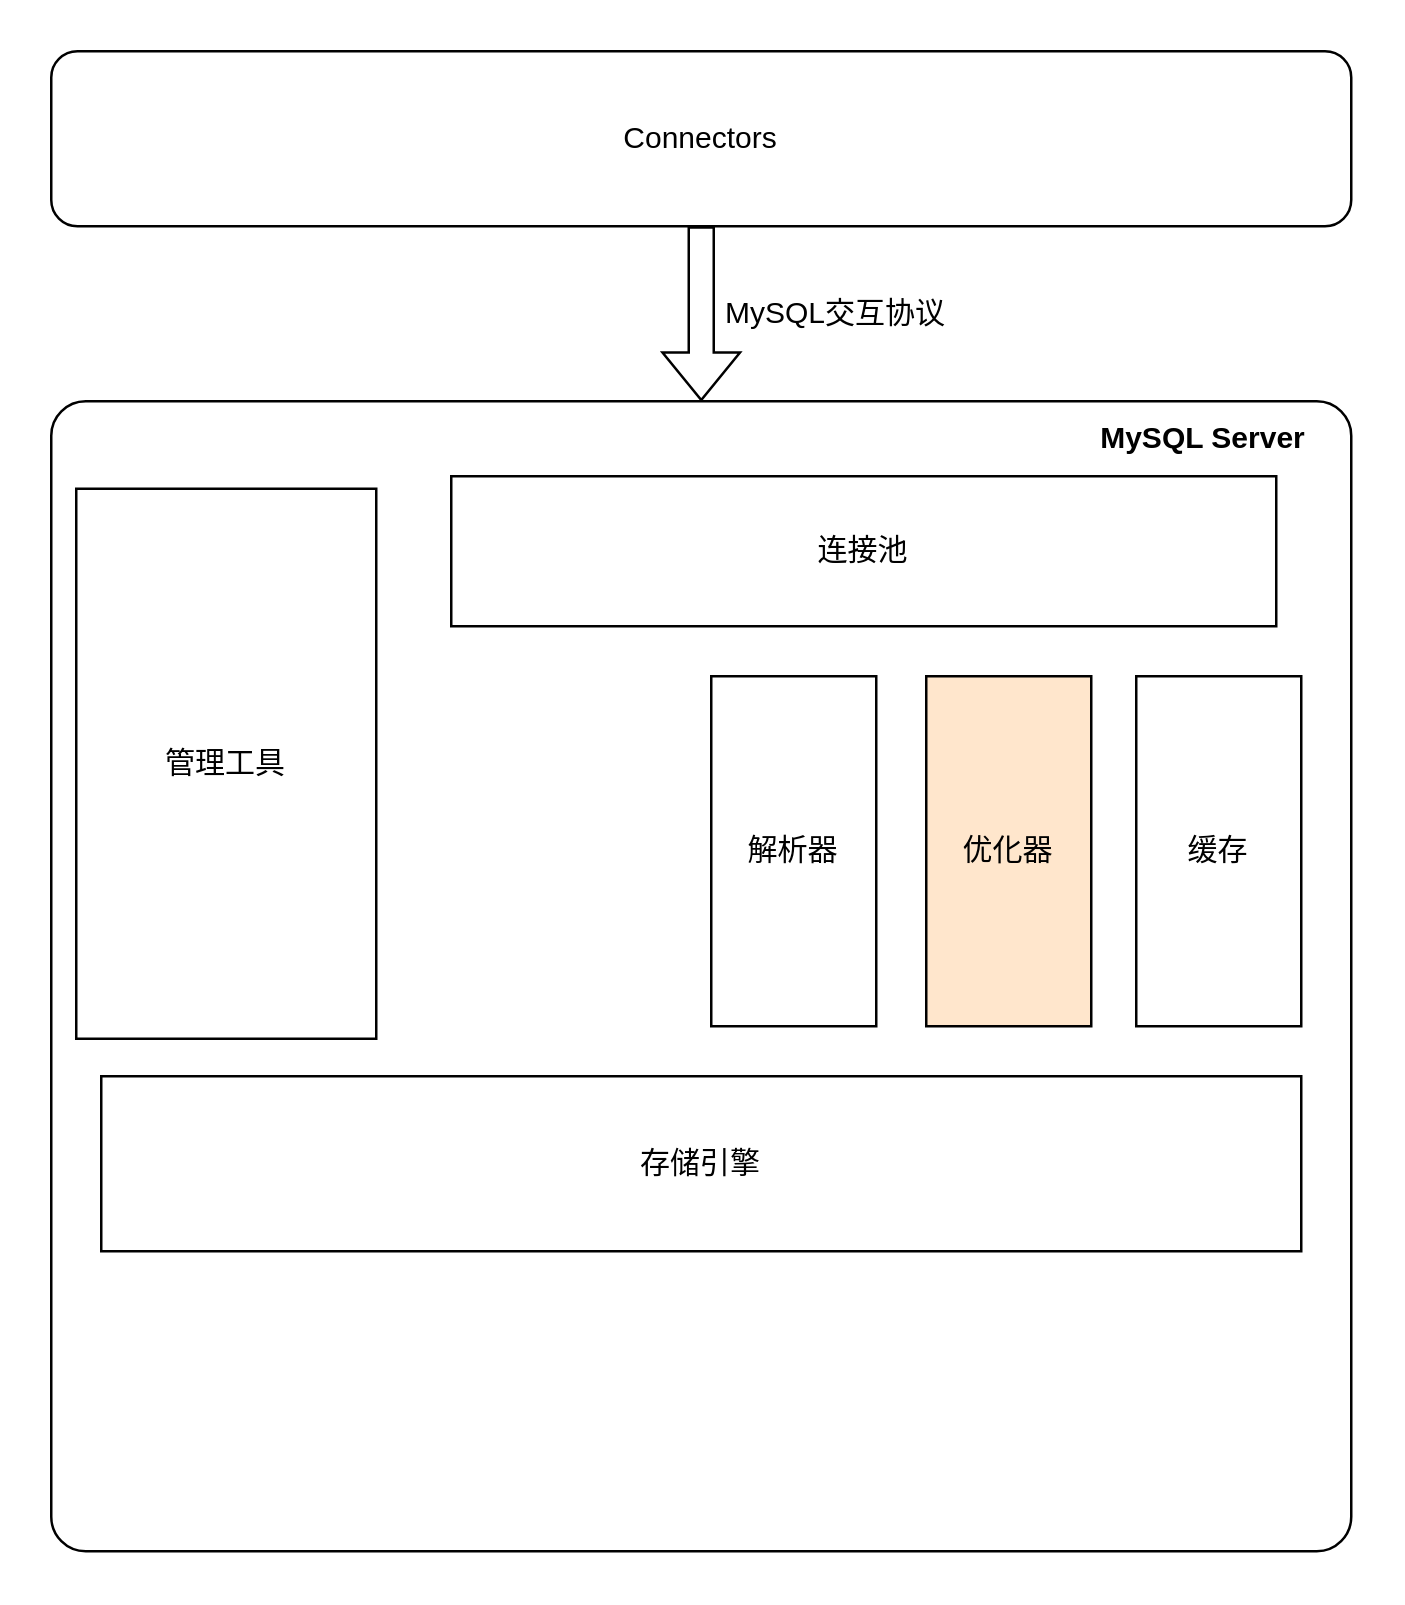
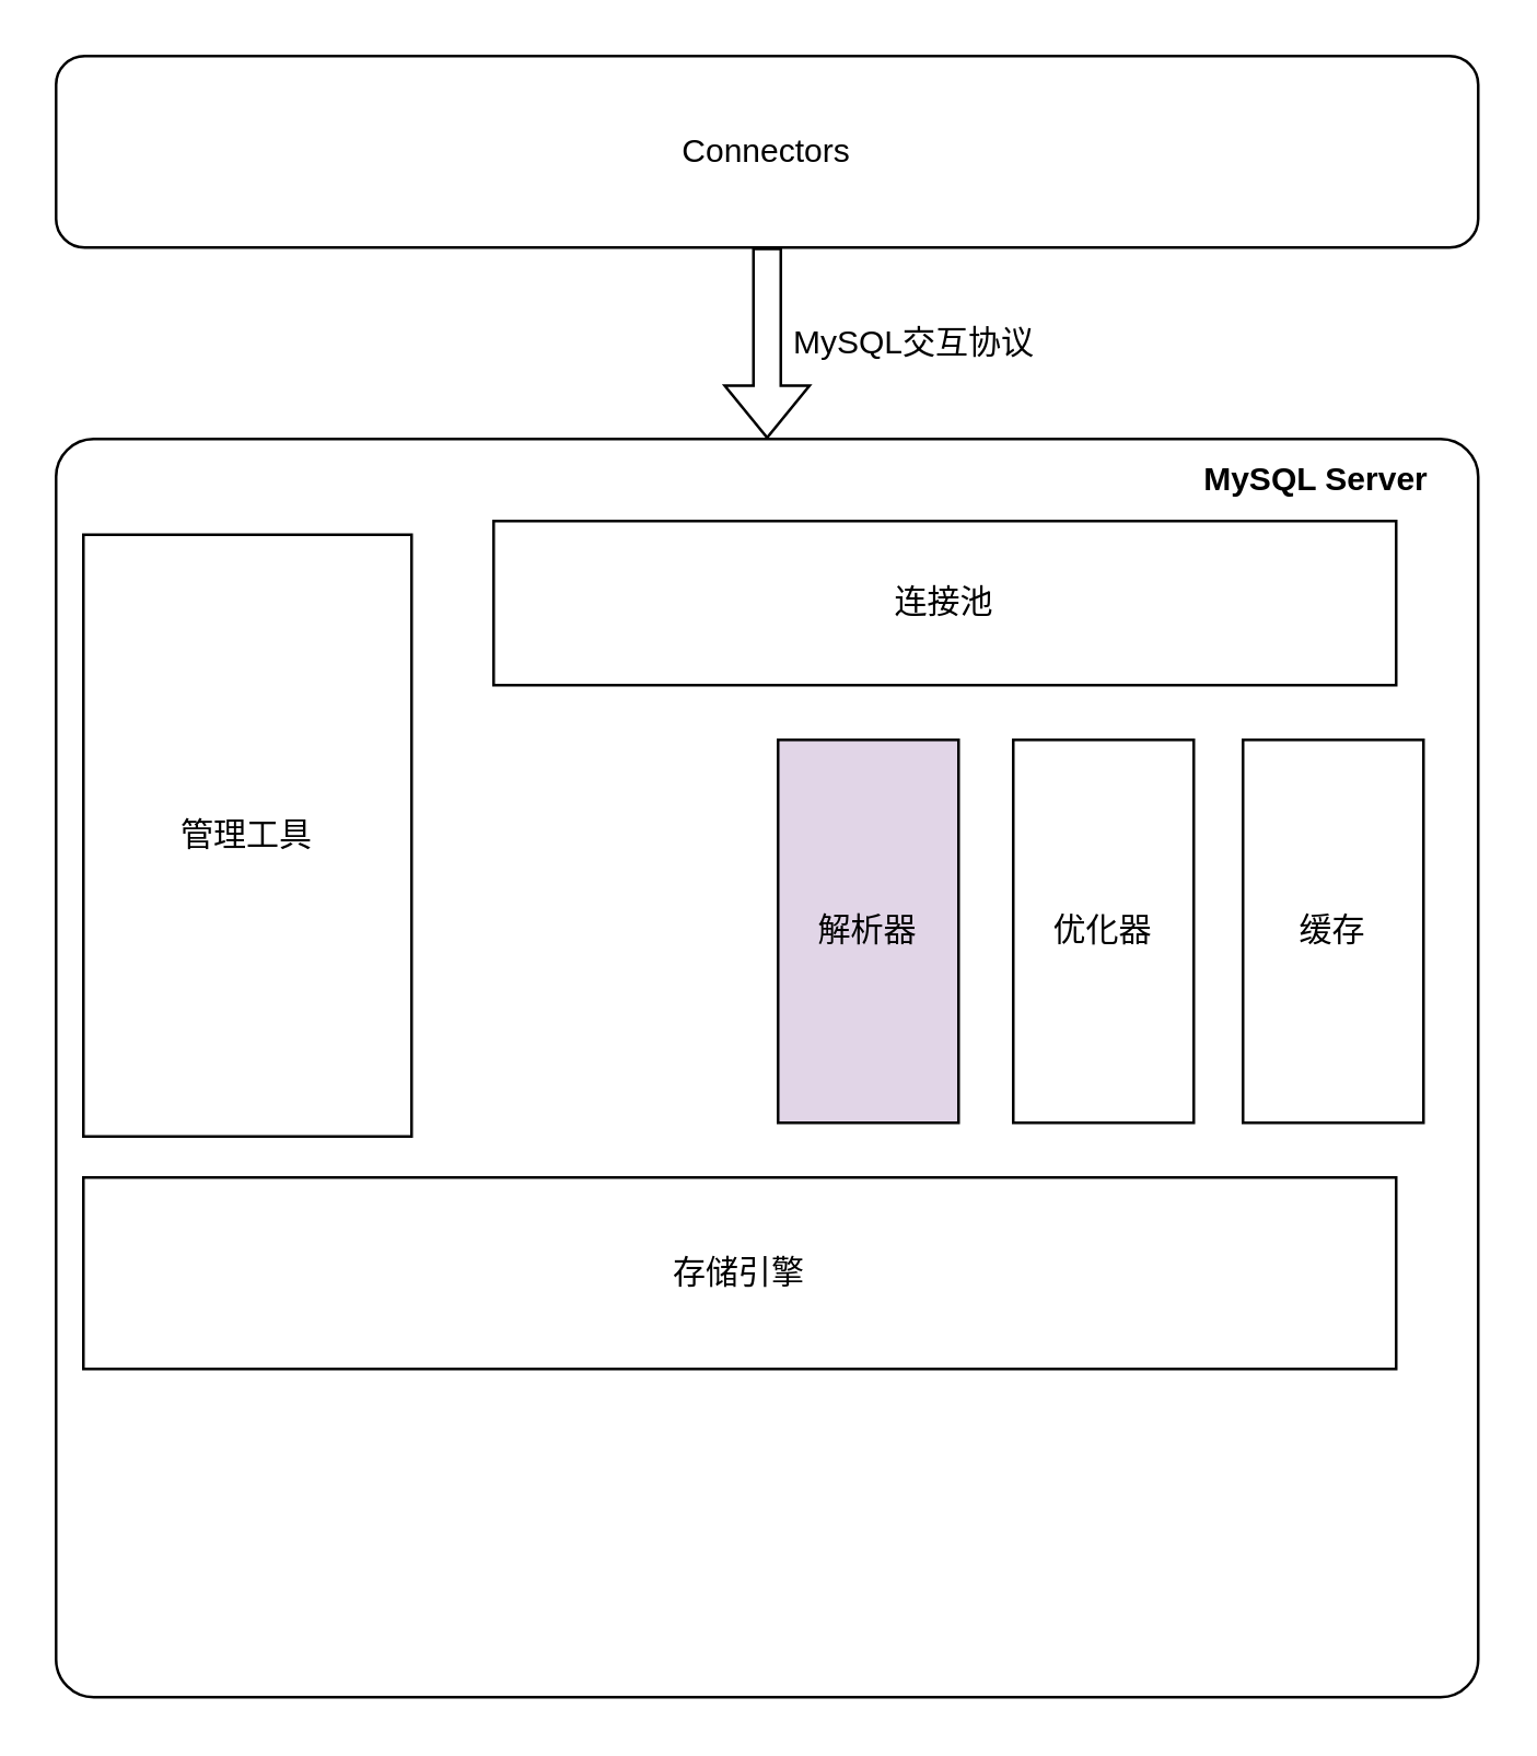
  <mxCell id="0" />
  <mxCell id="1" parent="0" />
  <mxCell id="2" style="edgeStyle=orthogonalEdgeStyle;rounded=0;orthogonalLoop=1;jettySize=auto;html=1;shape=flexArrow;strokeColor=default;fillColor=default;" edge="1" parent="1" source="3" target="4"><mxGeometry relative="1" as="geometry" /></mxCell>
  <mxCell id="3" value="Connectors" style="rounded=1;whiteSpace=wrap;html=1;" vertex="1" parent="1"><mxGeometry x="20" y="20" width="520" height="70" as="geometry" /></mxCell>
  <mxCell id="4" value="" style="rounded=1;whiteSpace=wrap;html=1;arcSize=3;" vertex="1" parent="1"><mxGeometry x="20" y="160" width="520" height="460" as="geometry" /></mxCell>
  <mxCell id="5" value="MySQL交互协议" style="text;html=1;strokeColor=none;fillColor=none;align=center;verticalAlign=middle;whiteSpace=wrap;rounded=0;" vertex="1" parent="1"><mxGeometry x="284" y="110" width="100" height="30" as="geometry" /></mxCell>
- <mxCell id="6" value="存储引擎" style="rounded=0;whiteSpace=wrap;html=1;" vertex="1" parent="1"><mxGeometry x="40" y="430" width="480" height="70" as="geometry" /></mxCell>
+ <mxCell id="6" value="存储引擎" style="rounded=0;whiteSpace=wrap;html=1;" vertex="1" parent="1"><mxGeometry x="30" y="430" width="480" height="70" as="geometry" /></mxCell>
  <mxCell id="7" value="管理工具" style="rounded=0;whiteSpace=wrap;html=1;" vertex="1" parent="1"><mxGeometry x="30" y="195" width="120" height="220" as="geometry" /></mxCell>
  <mxCell id="8" value="连接池" style="rounded=0;whiteSpace=wrap;html=1;" vertex="1" parent="1"><mxGeometry x="180" y="190" width="330" height="60" as="geometry" /></mxCell>
- <mxCell id="9" value="解析器" style="rounded=0;whiteSpace=wrap;html=1;" vertex="1" parent="1"><mxGeometry x="284" y="270" width="66" height="140" as="geometry" /></mxCell>
- <mxCell id="10" value="优化器" style="rounded=0;whiteSpace=wrap;html=1;fillColor=#ffe6cc;" vertex="1" parent="1"><mxGeometry x="370" y="270" width="66" height="140" as="geometry" /></mxCell>
+ <mxCell id="9" value="解析器" style="rounded=0;whiteSpace=wrap;html=1;fillColor=#e1d5e7;" vertex="1" parent="1"><mxGeometry x="284" y="270" width="66" height="140" as="geometry" /></mxCell>
+ <mxCell id="10" value="优化器" style="rounded=0;whiteSpace=wrap;html=1;" vertex="1" parent="1"><mxGeometry x="370" y="270" width="66" height="140" as="geometry" /></mxCell>
  <mxCell id="11" value="缓存" style="rounded=0;whiteSpace=wrap;html=1;" vertex="1" parent="1"><mxGeometry x="454" y="270" width="66" height="140" as="geometry" /></mxCell>
  <mxCell id="12" value="MySQL Server" style="text;html=1;strokeColor=none;fillColor=none;align=center;verticalAlign=middle;whiteSpace=wrap;rounded=0;fontStyle=1" vertex="1" parent="1"><mxGeometry x="436" y="160" width="90" height="30" as="geometry" /></mxCell>
